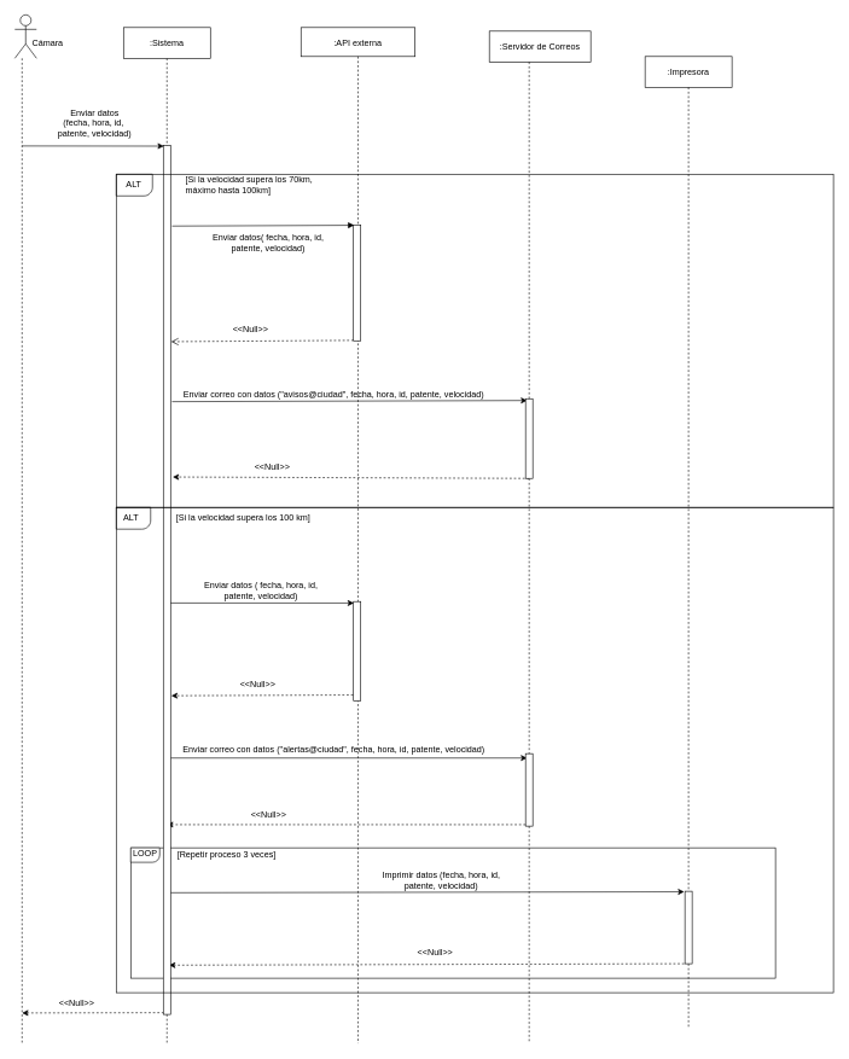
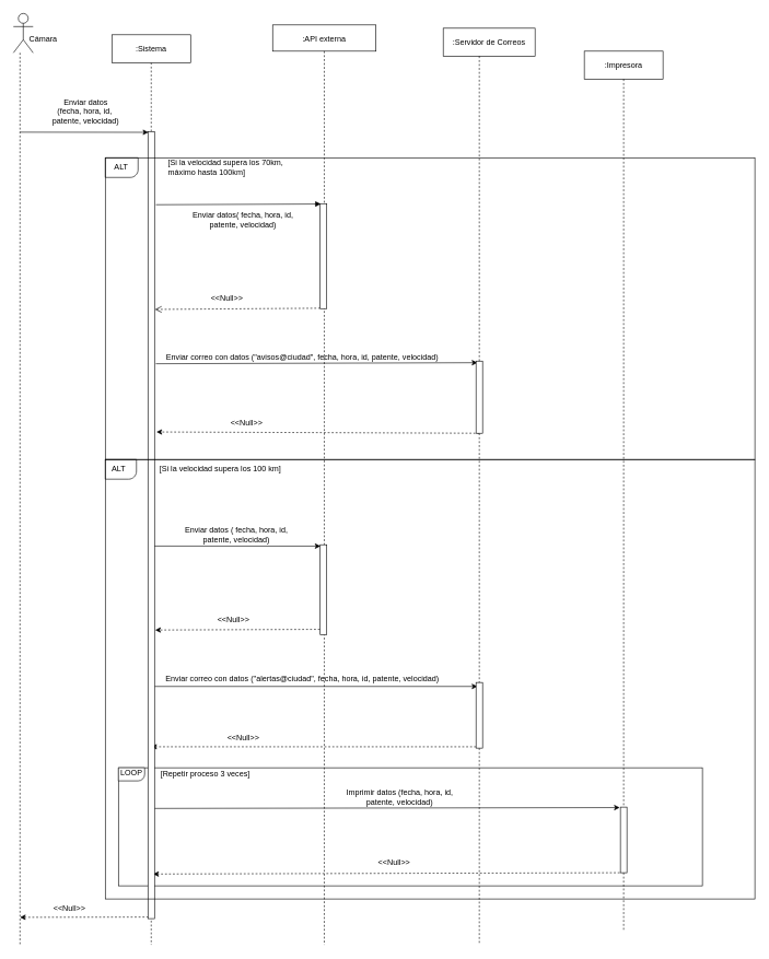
  <mxCell id="0" />
  <mxCell id="1" parent="0" />
  <mxCell id="2" value=":API externa" style="shape=umlLifeline;perimeter=lifelinePerimeter;container=1;collapsible=0;recursiveResize=0;rounded=0;shadow=0;strokeWidth=1;" parent="1" vertex="1"><mxGeometry x="415" y="37.5" width="157.5" height="1402.5" as="geometry" /></mxCell>
  <mxCell id="3" value="" style="points=[];perimeter=orthogonalPerimeter;rounded=0;shadow=0;strokeWidth=1;" parent="2" vertex="1"><mxGeometry x="72.5" y="272.5" width="10" height="160" as="geometry" /></mxCell>
  <mxCell id="4" value="" style="points=[];perimeter=orthogonalPerimeter;rounded=0;shadow=0;strokeWidth=1;" parent="2" vertex="1"><mxGeometry x="72.5" y="792.5" width="10" height="137.5" as="geometry" /></mxCell>
  <mxCell id="5" value="" style="verticalAlign=bottom;endArrow=open;dashed=1;endSize=8;shadow=0;strokeWidth=1;entryX=1.071;entryY=0.226;entryDx=0;entryDy=0;entryPerimeter=0;exitX=0;exitY=0.996;exitDx=0;exitDy=0;exitPerimeter=0;fontSize=12;rounded=0;" parent="1" source="3" target="46" edge="1"><mxGeometry relative="1" as="geometry"><mxPoint x="250" y="469.36" as="targetPoint" /><mxPoint x="420" y="350" as="sourcePoint" /></mxGeometry></mxCell>
  <mxCell id="6" value="" style="verticalAlign=bottom;endArrow=block;shadow=0;strokeWidth=1;entryX=0.1;entryY=0.003;entryDx=0;entryDy=0;entryPerimeter=0;exitX=1.214;exitY=0.093;exitDx=0;exitDy=0;exitPerimeter=0;" parent="1" source="46" target="3" edge="1"><mxGeometry relative="1" as="geometry"><mxPoint x="240" y="310" as="sourcePoint" /><mxPoint x="430" y="190" as="targetPoint" /><Array as="points" /></mxGeometry></mxCell>
  <mxCell id="7" style="edgeStyle=orthogonalEdgeStyle;rounded=0;orthogonalLoop=1;jettySize=auto;html=1;dashed=1;endArrow=none;endFill=0;" parent="1" source="8" edge="1"><mxGeometry relative="1" as="geometry"><mxPoint x="30" y="1440" as="targetPoint" /><Array as="points"><mxPoint x="30" y="1360" /></Array></mxGeometry></mxCell>
  <mxCell id="8" value="" style="shape=umlActor;verticalLabelPosition=bottom;verticalAlign=top;html=1;outlineConnect=0;" parent="1" vertex="1"><mxGeometry x="20" y="20" width="30" height="60" as="geometry" /></mxCell>
  <mxCell id="9" value="Cámara" style="text;html=1;align=center;verticalAlign=middle;resizable=0;points=[];autosize=1;strokeColor=none;fillColor=none;" parent="1" vertex="1"><mxGeometry x="30" y="43.75" width="70" height="30" as="geometry" /></mxCell>
  <mxCell id="10" value="Enviar datos&lt;br&gt;(fecha, hora, id,&amp;nbsp;&lt;br&gt;patente, velocidad)" style="text;html=1;align=center;verticalAlign=middle;resizable=0;points=[];autosize=1;strokeColor=none;fillColor=none;" parent="1" vertex="1"><mxGeometry x="70" y="140" width="120" height="60" as="geometry" /></mxCell>
  <mxCell id="11" value="&lt;div style=&quot;text-align: left;&quot;&gt;[Si la velocidad supera los 70km, máximo hasta 100km]&lt;/div&gt;" style="text;html=1;strokeColor=none;fillColor=none;align=center;verticalAlign=middle;whiteSpace=wrap;rounded=0;shadow=0;fontSize=12;" parent="1" vertex="1"><mxGeometry x="255" y="240" width="185" height="30" as="geometry" /></mxCell>
  <mxCell id="12" value="Enviar datos( fecha, hora, id, patente, velocidad)" style="text;html=1;strokeColor=none;fillColor=none;align=center;verticalAlign=middle;whiteSpace=wrap;rounded=0;shadow=0;fontSize=12;" parent="1" vertex="1"><mxGeometry x="290" y="320" width="160" height="30" as="geometry" /></mxCell>
  <mxCell id="13" style="edgeStyle=orthogonalEdgeStyle;rounded=0;orthogonalLoop=1;jettySize=auto;html=1;dashed=1;endArrow=none;endFill=0;startArrow=none;" parent="1" source="49" edge="1"><mxGeometry relative="1" as="geometry"><mxPoint x="730" y="1440" as="targetPoint" /><Array as="points"><mxPoint x="730" y="1419" /></Array></mxGeometry></mxCell>
  <mxCell id="14" value=":Servidor de Correos" style="rounded=0;whiteSpace=wrap;html=1;arcSize=0;" parent="1" vertex="1"><mxGeometry x="675" y="42.5" width="140" height="42.5" as="geometry" /></mxCell>
  <mxCell id="15" style="edgeStyle=orthogonalEdgeStyle;rounded=0;orthogonalLoop=1;jettySize=auto;html=1;dashed=1;endArrow=none;endFill=0;startArrow=none;" parent="1" source="53" edge="1"><mxGeometry relative="1" as="geometry"><mxPoint x="950" y="1419" as="targetPoint" /></mxGeometry></mxCell>
  <mxCell id="16" value=":Impresora" style="rounded=0;whiteSpace=wrap;html=1;arcSize=0;" parent="1" vertex="1"><mxGeometry x="890" y="77.5" width="120" height="42.5" as="geometry" /></mxCell>
  <mxCell id="17" value="&amp;lt;&amp;lt;Null&amp;gt;&amp;gt;" style="text;html=1;align=center;verticalAlign=middle;resizable=0;points=[];autosize=1;strokeColor=none;fillColor=none;fontSize=12;" parent="1" vertex="1"><mxGeometry x="310" y="440" width="70" height="30" as="geometry" /></mxCell>
  <mxCell id="18" value="" style="endArrow=classic;html=1;rounded=0;dashed=1;exitX=0.5;exitY=1;exitDx=0;exitDy=0;exitPerimeter=0;entryX=1.3;entryY=0.812;entryDx=0;entryDy=0;entryPerimeter=0;" parent="1" source="51" edge="1"><mxGeometry width="50" height="50" relative="1" as="geometry"><mxPoint x="710" y="616" as="sourcePoint" /><mxPoint x="238" y="658.04" as="targetPoint" /></mxGeometry></mxCell>
  <mxCell id="19" value="Enviar datos ( fecha, hora, id, patente, velocidad)" style="text;html=1;strokeColor=none;fillColor=none;align=center;verticalAlign=middle;whiteSpace=wrap;rounded=0;shadow=0;fontSize=12;" parent="1" vertex="1"><mxGeometry x="280" y="800" width="160" height="30" as="geometry" /></mxCell>
  <mxCell id="20" value="&amp;lt;&amp;lt;Null&amp;gt;&amp;gt;" style="text;html=1;align=center;verticalAlign=middle;resizable=0;points=[];autosize=1;strokeColor=none;fillColor=none;fontSize=12;" parent="1" vertex="1"><mxGeometry x="320" y="930" width="70" height="30" as="geometry" /></mxCell>
  <mxCell id="21" value="" style="endArrow=classic;html=1;rounded=0;fontSize=12;exitX=0;exitY=0.98;exitDx=0;exitDy=0;exitPerimeter=0;dashed=1;" parent="1" source="49" edge="1"><mxGeometry width="50" height="50" relative="1" as="geometry"><mxPoint x="610" y="1100" as="sourcePoint" /><mxPoint x="230" y="1138" as="targetPoint" /></mxGeometry></mxCell>
  <mxCell id="22" value="Enviar correo con datos (&quot;alertas@ciudad&quot;, fecha, hora, id, patente, velocidad)" style="text;html=1;align=center;verticalAlign=middle;resizable=0;points=[];autosize=1;strokeColor=none;fillColor=none;fontSize=12;" parent="1" vertex="1"><mxGeometry x="240" y="1020" width="440" height="30" as="geometry" /></mxCell>
  <mxCell id="23" value="&amp;lt;&amp;lt;Null&amp;gt;&amp;gt;" style="text;html=1;align=center;verticalAlign=middle;resizable=0;points=[];autosize=1;strokeColor=none;fillColor=none;fontSize=12;" parent="1" vertex="1"><mxGeometry x="335" y="1110" width="70" height="30" as="geometry" /></mxCell>
  <mxCell id="24" value="" style="endArrow=classic;html=1;rounded=0;fontSize=12;exitX=-0.1;exitY=1;exitDx=0;exitDy=0;exitPerimeter=0;entryX=1.3;entryY=0.88;entryDx=0;entryDy=0;entryPerimeter=0;dashed=1;" parent="1" source="53" edge="1"><mxGeometry width="50" height="50" relative="1" as="geometry"><mxPoint x="1040" y="1330" as="sourcePoint" /><mxPoint x="233" y="1332" as="targetPoint" /></mxGeometry></mxCell>
  <mxCell id="25" value="" style="rounded=0;whiteSpace=wrap;html=1;fontSize=12;fillColor=none;" parent="1" vertex="1"><mxGeometry x="180" y="1170" width="890" height="180" as="geometry" /></mxCell>
  <mxCell id="26" value="Imprimir datos (fecha, hora, id,&amp;nbsp;&lt;br&gt;patente, velocidad)&amp;nbsp;" style="text;html=1;align=center;verticalAlign=middle;resizable=0;points=[];autosize=1;strokeColor=none;fillColor=none;fontSize=12;" parent="1" vertex="1"><mxGeometry x="515" y="1195" width="190" height="40" as="geometry" /></mxCell>
  <mxCell id="27" value="&amp;lt;&amp;lt;Null&amp;gt;&amp;gt;" style="text;html=1;align=center;verticalAlign=middle;resizable=0;points=[];autosize=1;strokeColor=none;fillColor=none;fontSize=12;" parent="1" vertex="1"><mxGeometry x="565" y="1300" width="70" height="30" as="geometry" /></mxCell>
  <mxCell id="28" value="&amp;lt;&amp;lt;Null&amp;gt;&amp;gt;" style="text;html=1;align=center;verticalAlign=middle;resizable=0;points=[];autosize=1;strokeColor=none;fillColor=none;fontSize=12;" parent="1" vertex="1"><mxGeometry x="340" y="630" width="70" height="30" as="geometry" /></mxCell>
  <mxCell id="29" value="" style="endArrow=classic;html=1;rounded=0;fontSize=12;dashed=1;exitX=-0.05;exitY=0.938;exitDx=0;exitDy=0;exitPerimeter=0;entryX=1.6;entryY=0.8;entryDx=0;entryDy=0;entryPerimeter=0;" parent="1" source="4" edge="1"><mxGeometry width="50" height="50" relative="1" as="geometry"><mxPoint x="460" y="897.5" as="sourcePoint" /><mxPoint x="236" y="960" as="targetPoint" /></mxGeometry></mxCell>
  <mxCell id="30" value="" style="endArrow=classic;html=1;rounded=0;fontSize=12;entryX=0.05;entryY=0.015;entryDx=0;entryDy=0;entryPerimeter=0;exitX=0.9;exitY=0.139;exitDx=0;exitDy=0;exitPerimeter=0;" parent="1" target="4" edge="1"><mxGeometry width="50" height="50" relative="1" as="geometry"><mxPoint x="234" y="832.01" as="sourcePoint" /><mxPoint x="450" y="810" as="targetPoint" /></mxGeometry></mxCell>
  <mxCell id="31" value="" style="endArrow=classic;html=1;rounded=0;fontSize=12;exitX=1;exitY=0.705;exitDx=0;exitDy=0;exitPerimeter=0;entryX=0.214;entryY=0.06;entryDx=0;entryDy=0;entryPerimeter=0;" parent="1" target="49" edge="1" source="46"><mxGeometry width="50" height="50" relative="1" as="geometry"><mxPoint x="234" y="1051" as="sourcePoint" /><mxPoint x="950" y="1050" as="targetPoint" /></mxGeometry></mxCell>
  <mxCell id="32" value="ALT" style="text;html=1;align=center;verticalAlign=middle;resizable=0;points=[];autosize=1;strokeColor=none;fillColor=none;fontSize=12;" parent="1" vertex="1"><mxGeometry x="163.75" y="240" width="40" height="30" as="geometry" /></mxCell>
  <mxCell id="33" style="edgeStyle=orthogonalEdgeStyle;rounded=0;orthogonalLoop=1;jettySize=auto;html=1;dashed=1;endArrow=none;endFill=0;" parent="1" source="34" edge="1"><mxGeometry relative="1" as="geometry"><mxPoint x="230" y="1440" as="targetPoint" /></mxGeometry></mxCell>
- <mxCell id="34" value=":Sistema" style="rounded=0;whiteSpace=wrap;html=1;arcSize=0;" parent="1" vertex="1"><mxGeometry x="170" y="37.5" width="120" height="42.5" as="geometry" /></mxCell>
+ <mxCell id="34" value=":Sistema" style="rounded=0;whiteSpace=wrap;html=1;arcSize=0;" parent="1" vertex="1"><mxGeometry x="170" y="52.5" width="120" height="42.5" as="geometry" /></mxCell>
  <mxCell id="35" value="" style="endArrow=classic;html=1;rounded=0;fontSize=12;exitX=1.2;exitY=0.2;exitDx=0;exitDy=0;exitPerimeter=0;entryX=0.214;entryY=0.022;entryDx=0;entryDy=0;entryPerimeter=0;" parent="1" target="51" edge="1"><mxGeometry width="50" height="50" relative="1" as="geometry"><mxPoint x="237" y="554" as="sourcePoint" /><mxPoint x="460" y="550" as="targetPoint" /></mxGeometry></mxCell>
  <mxCell id="36" value="" style="edgeStyle=orthogonalEdgeStyle;rounded=0;orthogonalLoop=1;jettySize=auto;html=1;exitX=0.5;exitY=1;exitDx=0;exitDy=0;dashed=1;fontSize=12;endArrow=none;endFill=0;startArrow=none;" parent="1" edge="1"><mxGeometry relative="1" as="geometry"><mxPoint x="230" y="1170" as="sourcePoint" /><mxPoint x="230" y="1200" as="targetPoint" /><Array as="points" /></mxGeometry></mxCell>
  <mxCell id="37" value="ALT" style="text;html=1;align=center;verticalAlign=middle;resizable=0;points=[];autosize=1;strokeColor=none;fillColor=none;fontSize=12;" parent="1" vertex="1"><mxGeometry x="160" y="700" width="40" height="30" as="geometry" /></mxCell>
  <mxCell id="38" value="" style="verticalLabelPosition=bottom;verticalAlign=top;html=1;shape=mxgraph.basic.corner_round_rect;dx=6;rounded=0;fontSize=12;fillColor=none;direction=west;" parent="1" vertex="1"><mxGeometry x="160" y="240" width="50" height="30" as="geometry" /></mxCell>
  <mxCell id="39" value="" style="verticalLabelPosition=bottom;verticalAlign=top;html=1;shape=mxgraph.basic.corner_round_rect;dx=6;rounded=0;fontSize=12;fillColor=none;direction=west;" parent="1" vertex="1"><mxGeometry x="160" y="700" width="47.5" height="30" as="geometry" /></mxCell>
  <mxCell id="40" value="[Si la velocidad supera los 100 km]" style="text;html=1;align=center;verticalAlign=middle;resizable=0;points=[];autosize=1;strokeColor=none;fillColor=none;fontSize=12;" parent="1" vertex="1"><mxGeometry x="230" y="700" width="210" height="30" as="geometry" /></mxCell>
  <mxCell id="41" value="" style="verticalLabelPosition=bottom;verticalAlign=top;html=1;shape=mxgraph.basic.corner_round_rect;dx=6;direction=west;" parent="1" vertex="1"><mxGeometry x="180" y="1170" width="40" height="20" as="geometry" /></mxCell>
  <mxCell id="42" value="LOOP" style="text;html=1;strokeColor=none;fillColor=none;align=center;verticalAlign=middle;whiteSpace=wrap;rounded=0;" parent="1" vertex="1"><mxGeometry x="170" y="1165" width="60" height="25" as="geometry" /></mxCell>
  <mxCell id="43" value="[Repetir proceso 3 veces]" style="text;html=1;strokeColor=none;fillColor=none;align=center;verticalAlign=middle;whiteSpace=wrap;rounded=0;" parent="1" vertex="1"><mxGeometry x="235" y="1165" width="155" height="30" as="geometry" /></mxCell>
  <mxCell id="44" value="" style="endArrow=classic;html=1;rounded=0;entryX=0.071;entryY=0.001;entryDx=0;entryDy=0;entryPerimeter=0;" parent="1" target="46" edge="1"><mxGeometry width="50" height="50" relative="1" as="geometry"><mxPoint x="30" y="201" as="sourcePoint" /><mxPoint x="230" y="290" as="targetPoint" /><Array as="points" /></mxGeometry></mxCell>
  <mxCell id="45" value="" style="endArrow=classic;html=1;rounded=0;dashed=1;exitX=0.071;exitY=0.998;exitDx=0;exitDy=0;exitPerimeter=0;" parent="1" source="46" edge="1"><mxGeometry width="50" height="50" relative="1" as="geometry"><mxPoint x="233" y="1340" as="sourcePoint" /><mxPoint x="30" y="1398" as="targetPoint" /></mxGeometry></mxCell>
  <mxCell id="46" value="" style="points=[];perimeter=orthogonalPerimeter;rounded=0;shadow=0;strokeWidth=1;" parent="1" vertex="1"><mxGeometry x="225" y="200" width="10" height="1200" as="geometry" /></mxCell>
  <mxCell id="47" value="&amp;lt;&amp;lt;Null&amp;gt;&amp;gt;" style="text;html=1;align=center;verticalAlign=middle;resizable=0;points=[];autosize=1;strokeColor=none;fillColor=none;fontSize=12;" parent="1" vertex="1"><mxGeometry x="70" y="1370" width="70" height="30" as="geometry" /></mxCell>
  <mxCell id="48" value="" style="endArrow=classic;html=1;rounded=0;entryX=-0.1;entryY=0.007;entryDx=0;entryDy=0;entryPerimeter=0;exitX=1.027;exitY=0.86;exitDx=0;exitDy=0;exitPerimeter=0;" parent="1" source="46" target="53" edge="1"><mxGeometry width="50" height="50" relative="1" as="geometry"><mxPoint x="240" y="1231" as="sourcePoint" /><mxPoint x="285" y="1200" as="targetPoint" /></mxGeometry></mxCell>
  <mxCell id="49" value="" style="points=[];perimeter=orthogonalPerimeter;rounded=0;shadow=0;strokeWidth=1;" parent="1" vertex="1"><mxGeometry x="725" y="1040" width="10" height="100" as="geometry" /></mxCell>
  <mxCell id="50" value="" style="edgeStyle=orthogonalEdgeStyle;rounded=0;orthogonalLoop=1;jettySize=auto;html=1;dashed=1;endArrow=none;endFill=0;startArrow=none;" parent="1" source="51" target="49" edge="1"><mxGeometry relative="1" as="geometry"><mxPoint x="720" y="80" as="sourcePoint" /><mxPoint x="720" y="1419" as="targetPoint" /><Array as="points"><mxPoint x="730" y="1090" /></Array></mxGeometry></mxCell>
  <mxCell id="51" value="" style="points=[];perimeter=orthogonalPerimeter;rounded=0;shadow=0;strokeWidth=1;" parent="1" vertex="1"><mxGeometry x="725" y="550" width="10" height="110" as="geometry" /></mxCell>
  <mxCell id="52" value="" style="edgeStyle=orthogonalEdgeStyle;rounded=0;orthogonalLoop=1;jettySize=auto;html=1;dashed=1;endArrow=none;endFill=0;" parent="1" source="14" target="51" edge="1"><mxGeometry relative="1" as="geometry"><mxPoint x="730" y="80" as="sourcePoint" /><mxPoint x="725" y="1090" as="targetPoint" /><Array as="points"><mxPoint x="730" y="200" /><mxPoint x="730" y="200" /></Array></mxGeometry></mxCell>
  <mxCell id="53" value="" style="points=[];perimeter=orthogonalPerimeter;rounded=0;shadow=0;strokeWidth=1;" parent="1" vertex="1"><mxGeometry x="945" y="1230" width="10" height="100" as="geometry" /></mxCell>
  <mxCell id="54" value="" style="edgeStyle=orthogonalEdgeStyle;rounded=0;orthogonalLoop=1;jettySize=auto;html=1;dashed=1;endArrow=none;endFill=0;" parent="1" source="16" target="53" edge="1"><mxGeometry relative="1" as="geometry"><mxPoint x="950" y="80" as="sourcePoint" /><mxPoint x="950" y="1419" as="targetPoint" /></mxGeometry></mxCell>
  <mxCell id="55" value="Enviar correo con datos (&quot;avisos@ciudad&quot;, fecha, hora, id, patente, velocidad)" style="text;html=1;align=center;verticalAlign=middle;resizable=0;points=[];autosize=1;strokeColor=none;fillColor=none;fontSize=12;" parent="1" vertex="1"><mxGeometry x="240" y="530" width="440" height="30" as="geometry" /></mxCell>
  <mxCell id="56" value="" style="rounded=0;whiteSpace=wrap;html=1;shadow=0;fontSize=12;fillColor=none;" parent="1" vertex="1"><mxGeometry x="160" y="700" width="990" height="670" as="geometry" /></mxCell>
  <mxCell id="57" value="" style="rounded=0;whiteSpace=wrap;html=1;shadow=0;fontSize=12;fillColor=none;" parent="1" vertex="1"><mxGeometry x="160" y="240" width="990" height="460" as="geometry" /></mxCell>
